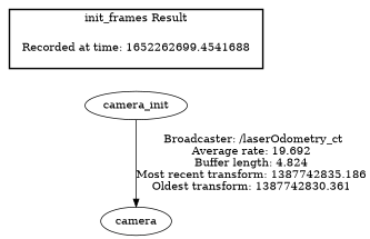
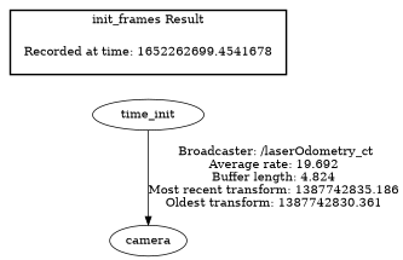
  digraph {
-   "Recorded at time: 1652262699.4541688" [shape=plaintext]
-   camera_init
+   "Recorded at time: 1652262699.4541688" [shape=plaintext label="Recorded at time: 1652262699.4541678"]
+   camera_init [label=time_init]
    camera
    subgraph cluster_1 {
      color=black
      label="init_frames Result"
      style=bold
      "Recorded at time: 1652262699.4541688"
    }
    "Recorded at time: 1652262699.4541688" -> camera_init [style=invis]
    camera_init -> camera [label=" Broadcaster: /laserOdometry_ct\nAverage rate: 19.692\nBuffer length: 4.824\nMost recent transform: 1387742835.186\nOldest transform: 1387742830.361\n"]
  }
